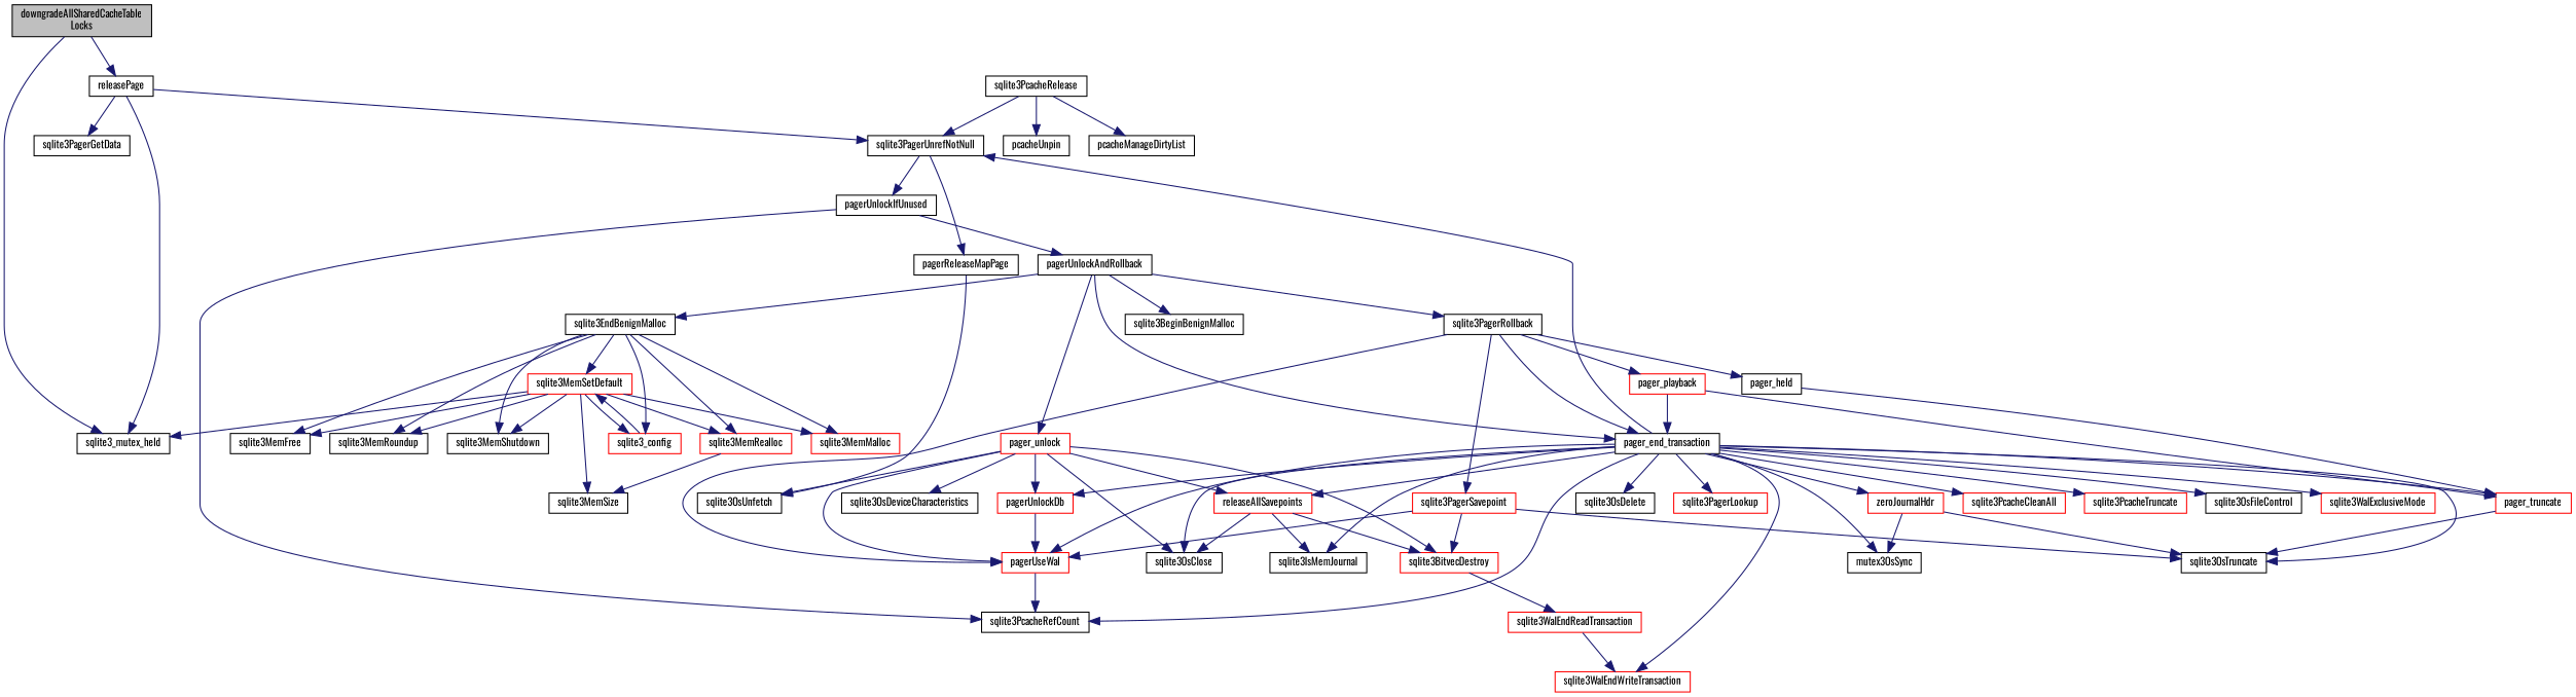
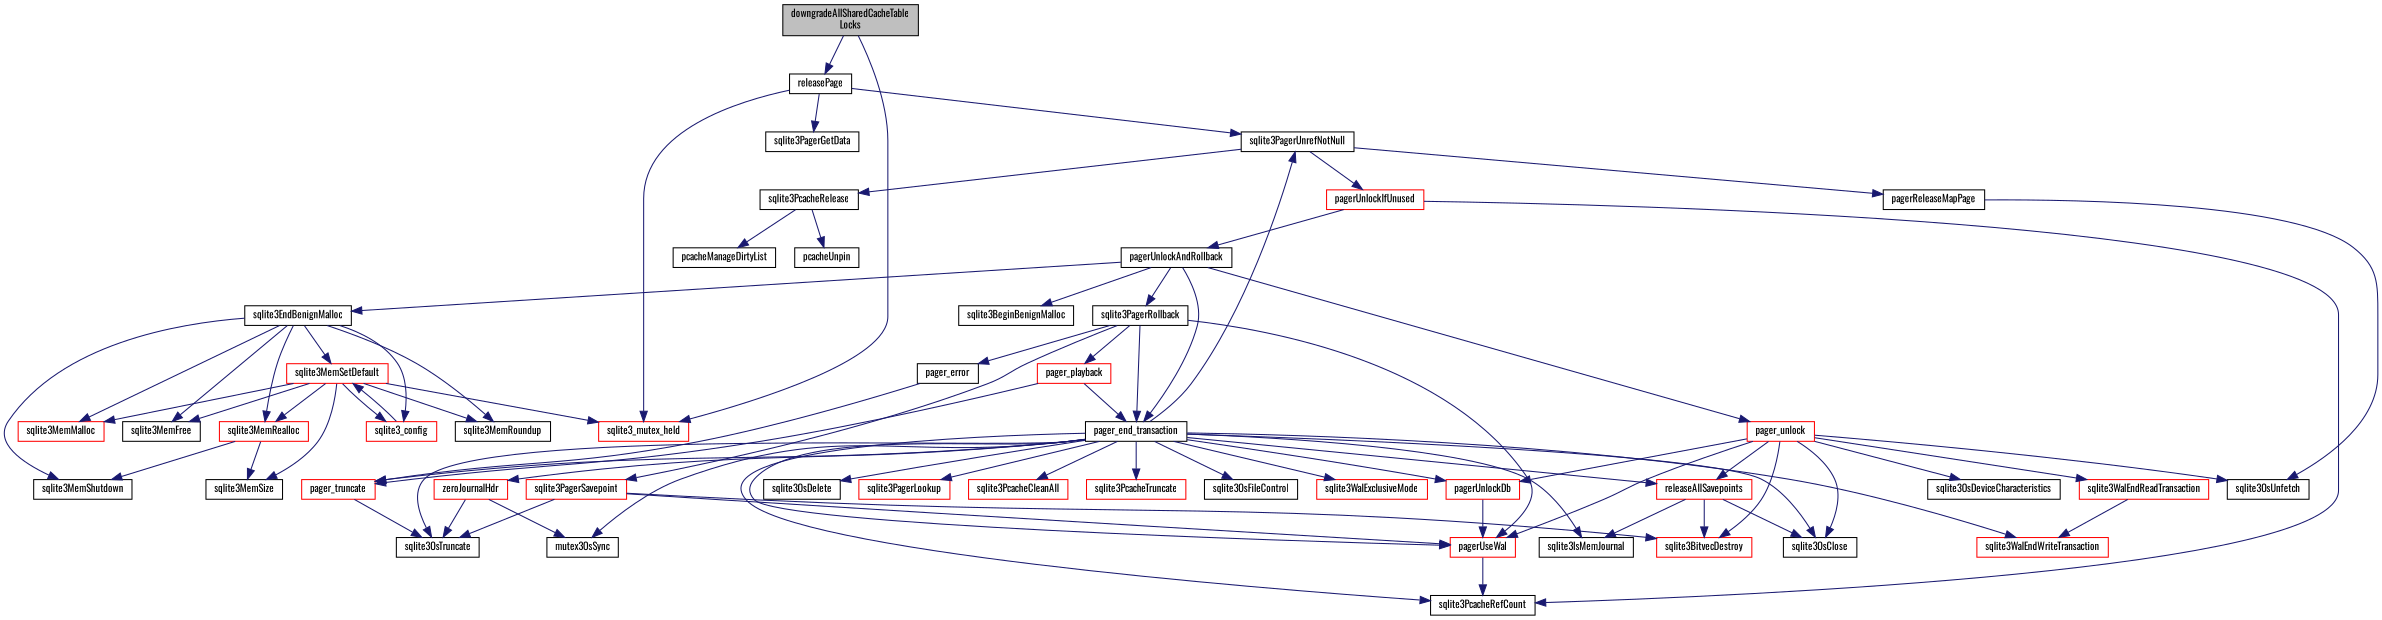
  digraph {
    fontname=Oswald
    rankdir=TB
    node [color=black fillcolor=white fontname=Oswald fontsize=10 shape=record style=filled]
    edge [color=midnightblue fontname=Oswald fontsize=10 labelfontname=FreeSans labelfontsize=10 style=solid]
    n1 [fillcolor=grey75 fontcolor=black height=0.2 label="downgradeAllSharedCacheTable\lLocks" width=0.4]
    n2 [height=0.2 label=releasePage width=0.4]
-   n3 [height=0.2 label=sqlite3_mutex_held width=0.4]
+   n3 [color=red height=0.2 label=sqlite3_mutex_held width=0.4]
    n4 [height=0.2 label=sqlite3PagerGetData width=0.4]
    n5 [height=0.2 label=sqlite3PagerUnrefNotNull width=0.4]
    n6 [height=0.2 label=pagerReleaseMapPage width=0.4]
    n7 [height=0.2 label=sqlite3PcacheRelease width=0.4]
-   n8 [height=0.2 label=pagerUnlockIfUnused width=0.4]
+   n8 [color=red height=0.2 label=pagerUnlockIfUnused width=0.4]
    n9 [height=0.2 label=sqlite3OsUnfetch width=0.4]
    n10 [height=0.2 label=pcacheUnpin width=0.4]
    n11 [height=0.2 label=pcacheManageDirtyList width=0.4]
    n12 [height=0.2 label=sqlite3PcacheRefCount width=0.4]
    n13 [height=0.2 label=pagerUnlockAndRollback width=0.4]
    n14 [height=0.2 label=sqlite3BeginBenignMalloc width=0.4]
    n15 [height=0.2 label=sqlite3PagerRollback width=0.4]
    n16 [height=0.2 label=pager_end_transaction width=0.4]
    n17 [height=0.2 label=sqlite3EndBenignMalloc width=0.4]
    n18 [color=red height=0.2 label=pager_unlock width=0.4]
    n19 [color=red height=0.2 label=pagerUseWal width=0.4]
    n20 [color=red height=0.2 label=sqlite3PagerSavepoint width=0.4]
    n21 [color=red height=0.2 label=pager_playback width=0.4]
-   n22 [height=0.2 label=pager_held width=0.4]
+   n22 [height=0.2 label=pager_error width=0.4]
    n23 [height=0.2 label=sqlite3IsMemJournal width=0.4]
    n24 [height=0.2 label=sqlite3OsTruncate width=0.4]
    n25 [color=red height=0.2 label=releaseAllSavepoints width=0.4]
    n26 [height=0.2 label=sqlite3OsClose width=0.4]
    n27 [height=0.2 label=mutex3OsSync width=0.4]
    n28 [color=red height=0.2 label=zeroJournalHdr width=0.4]
    n29 [height=0.2 label=sqlite3OsDelete width=0.4]
    n30 [color=red height=0.2 label=sqlite3PagerLookup width=0.4]
    n31 [color=red height=0.2 label=sqlite3PcacheCleanAll width=0.4]
    n32 [color=red height=0.2 label=sqlite3PcacheTruncate width=0.4]
    n33 [color=red height=0.2 label=sqlite3WalEndWriteTransaction width=0.4]
    n34 [color=red height=0.2 label=pager_truncate width=0.4]
    n35 [height=0.2 label=sqlite3OsFileControl width=0.4]
    n36 [color=red height=0.2 label=sqlite3WalExclusiveMode width=0.4]
    n37 [color=red height=0.2 label=pagerUnlockDb width=0.4]
    n38 [color=red height=0.2 label=sqlite3MemMalloc width=0.4]
    n39 [height=0.2 label=sqlite3MemFree width=0.4]
    n40 [color=red height=0.2 label=sqlite3MemRealloc width=0.4]
    n41 [height=0.2 label=sqlite3MemRoundup width=0.4]
    n42 [height=0.2 label=sqlite3MemShutdown width=0.4]
    n43 [color=red height=0.2 label=sqlite3MemSetDefault width=0.4]
    n44 [color=red height=0.2 label=sqlite3_config width=0.4]
    n45 [color=red height=0.2 label=sqlite3BitvecDestroy width=0.4]
    n46 [color=red height=0.2 label=sqlite3WalEndReadTransaction width=0.4]
    n47 [height=0.2 label=sqlite3OsDeviceCharacteristics width=0.4]
    n48 [height=0.2 label=sqlite3MemSize width=0.4]
    n1 -> n2
    n1 -> n3
    n2 -> n3
    n2 -> n4
    n2 -> n5
    n5 -> n6
-   n7 -> n5
+   n5 -> n7
    n5 -> n8
    n6 -> n9
    n7 -> n10
    n7 -> n11
    n8 -> n12
    n8 -> n13
    n13 -> n14
    n13 -> n15
    n13 -> n16
    n13 -> n17
    n13 -> n18
    n15 -> n16
    n15 -> n19
    n15 -> n20
    n15 -> n21
    n15 -> n22
    n16 -> n5
    n16 -> n12
    n16 -> n19
    n16 -> n23
    n16 -> n24
    n16 -> n25
    n16 -> n26
    n16 -> n27
    n16 -> n28
    n16 -> n29
    n16 -> n30
    n16 -> n31
    n16 -> n32
    n16 -> n33
    n16 -> n34
    n16 -> n35
    n16 -> n36
    n16 -> n37
    n17 -> n38
    n17 -> n39
    n17 -> n40
    n17 -> n41
    n17 -> n42
    n17 -> n43
    n17 -> n44
    n18 -> n9
    n18 -> n19
    n18 -> n25
    n18 -> n26
    n18 -> n37
    n18 -> n45
-   n45 -> n46
+   n18 -> n46
    n18 -> n47
    n19 -> n12
    n20 -> n19
    n20 -> n24
    n20 -> n45
    n21 -> n16
    n21 -> n34
    n22 -> n34
    n25 -> n23
    n25 -> n26
    n25 -> n45
    n28 -> n24
    n28 -> n27
    n34 -> n24
    n37 -> n19
    n40 -> n48
    n43 -> n3
    n43 -> n38
    n43 -> n39
    n43 -> n40
    n43 -> n41
-   n43 -> n42
+   n40 -> n42
    n43 -> n44
    n43 -> n48
    n44 -> n43
    n46 -> n33
  }
